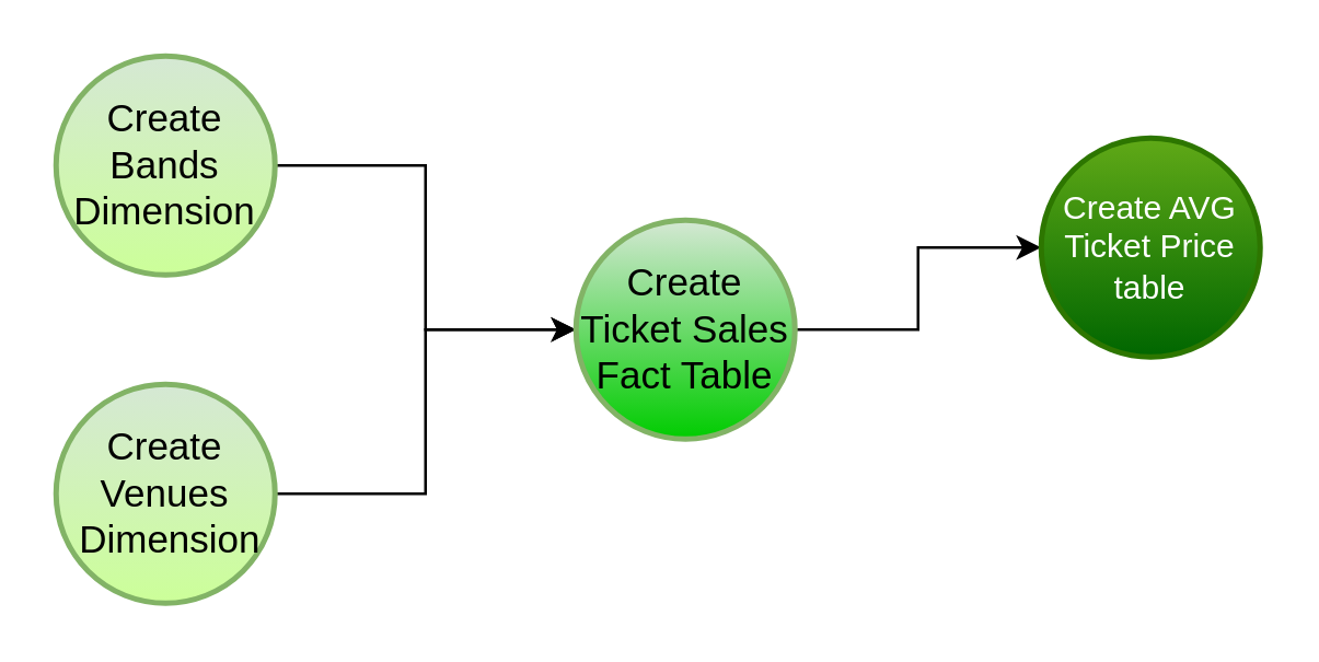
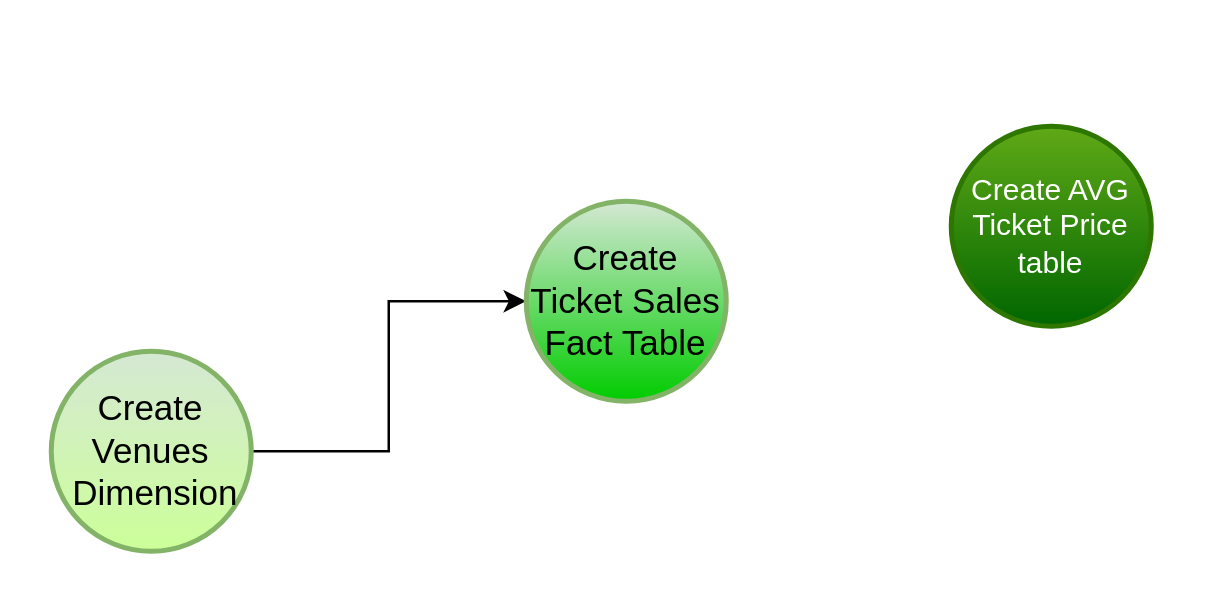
  <mxCell id="0" />
  <mxCell id="1" parent="0" />
- <mxCell id="2" style="edgeStyle=orthogonalEdgeStyle;rounded=0;orthogonalLoop=1;jettySize=auto;html=1;entryX=0;entryY=0.5;entryDx=0;entryDy=0;entryPerimeter=0;fontSize=14;" parent="1" source="3" target="7" edge="1"><mxGeometry relative="1" as="geometry" /></mxCell>
- <mxCell id="3" value="&lt;font style=&quot;font-size: 14px;&quot;&gt;Create Bands Dimension&lt;/font&gt;" style="strokeWidth=2;html=1;shape=mxgraph.flowchart.start_2;whiteSpace=wrap;fontSize=12;fillColor=#d5e8d4;strokeColor=#82b366;gradientColor=#CCFF99;" parent="1" vertex="1"><mxGeometry x="20" y="20" width="80" height="80" as="geometry" /></mxCell>
  <mxCell id="4" style="edgeStyle=orthogonalEdgeStyle;rounded=0;orthogonalLoop=1;jettySize=auto;html=1;entryX=0;entryY=0.5;entryDx=0;entryDy=0;entryPerimeter=0;fontSize=14;" parent="1" source="5" target="7" edge="1"><mxGeometry relative="1" as="geometry" /></mxCell>
  <mxCell id="5" value="&lt;font style=&quot;font-size: 14px;&quot;&gt;Create Venues&lt;br&gt;&amp;nbsp;Dimension&lt;/font&gt;" style="strokeWidth=2;html=1;shape=mxgraph.flowchart.start_2;whiteSpace=wrap;fontSize=12;fillColor=#d5e8d4;strokeColor=#82b366;gradientColor=#CCFF99;" parent="1" vertex="1"><mxGeometry x="20" y="140" width="80" height="80" as="geometry" /></mxCell>
- <mxCell id="6" style="edgeStyle=orthogonalEdgeStyle;rounded=0;orthogonalLoop=1;jettySize=auto;html=1;entryX=0;entryY=0.5;entryDx=0;entryDy=0;entryPerimeter=0;strokeColor=#000000;fontSize=12;" edge="1" parent="1" source="7" target="8"><mxGeometry relative="1" as="geometry" /></mxCell>
  <mxCell id="7" value="&lt;span style=&quot;font-size: 14px;&quot;&gt;Create Ticket Sales Fact Table&lt;/span&gt;" style="strokeWidth=2;html=1;shape=mxgraph.flowchart.start_2;whiteSpace=wrap;fontSize=12;fillColor=#d5e8d4;strokeColor=#82b366;gradientColor=#00CC00;" parent="1" vertex="1"><mxGeometry x="210" y="80" width="80" height="80" as="geometry" /></mxCell>
  <mxCell id="8" value="&lt;font style=&quot;font-size: 12px;&quot;&gt;Create AVG Ticket Price table&lt;/font&gt;" style="strokeWidth=2;html=1;shape=mxgraph.flowchart.start_2;whiteSpace=wrap;fontSize=12;fillColor=#60a917;fontColor=#ffffff;strokeColor=#2D7600;gradientColor=#006600;" parent="1" vertex="1"><mxGeometry x="380" y="50" width="80" height="80" as="geometry" /></mxCell>
